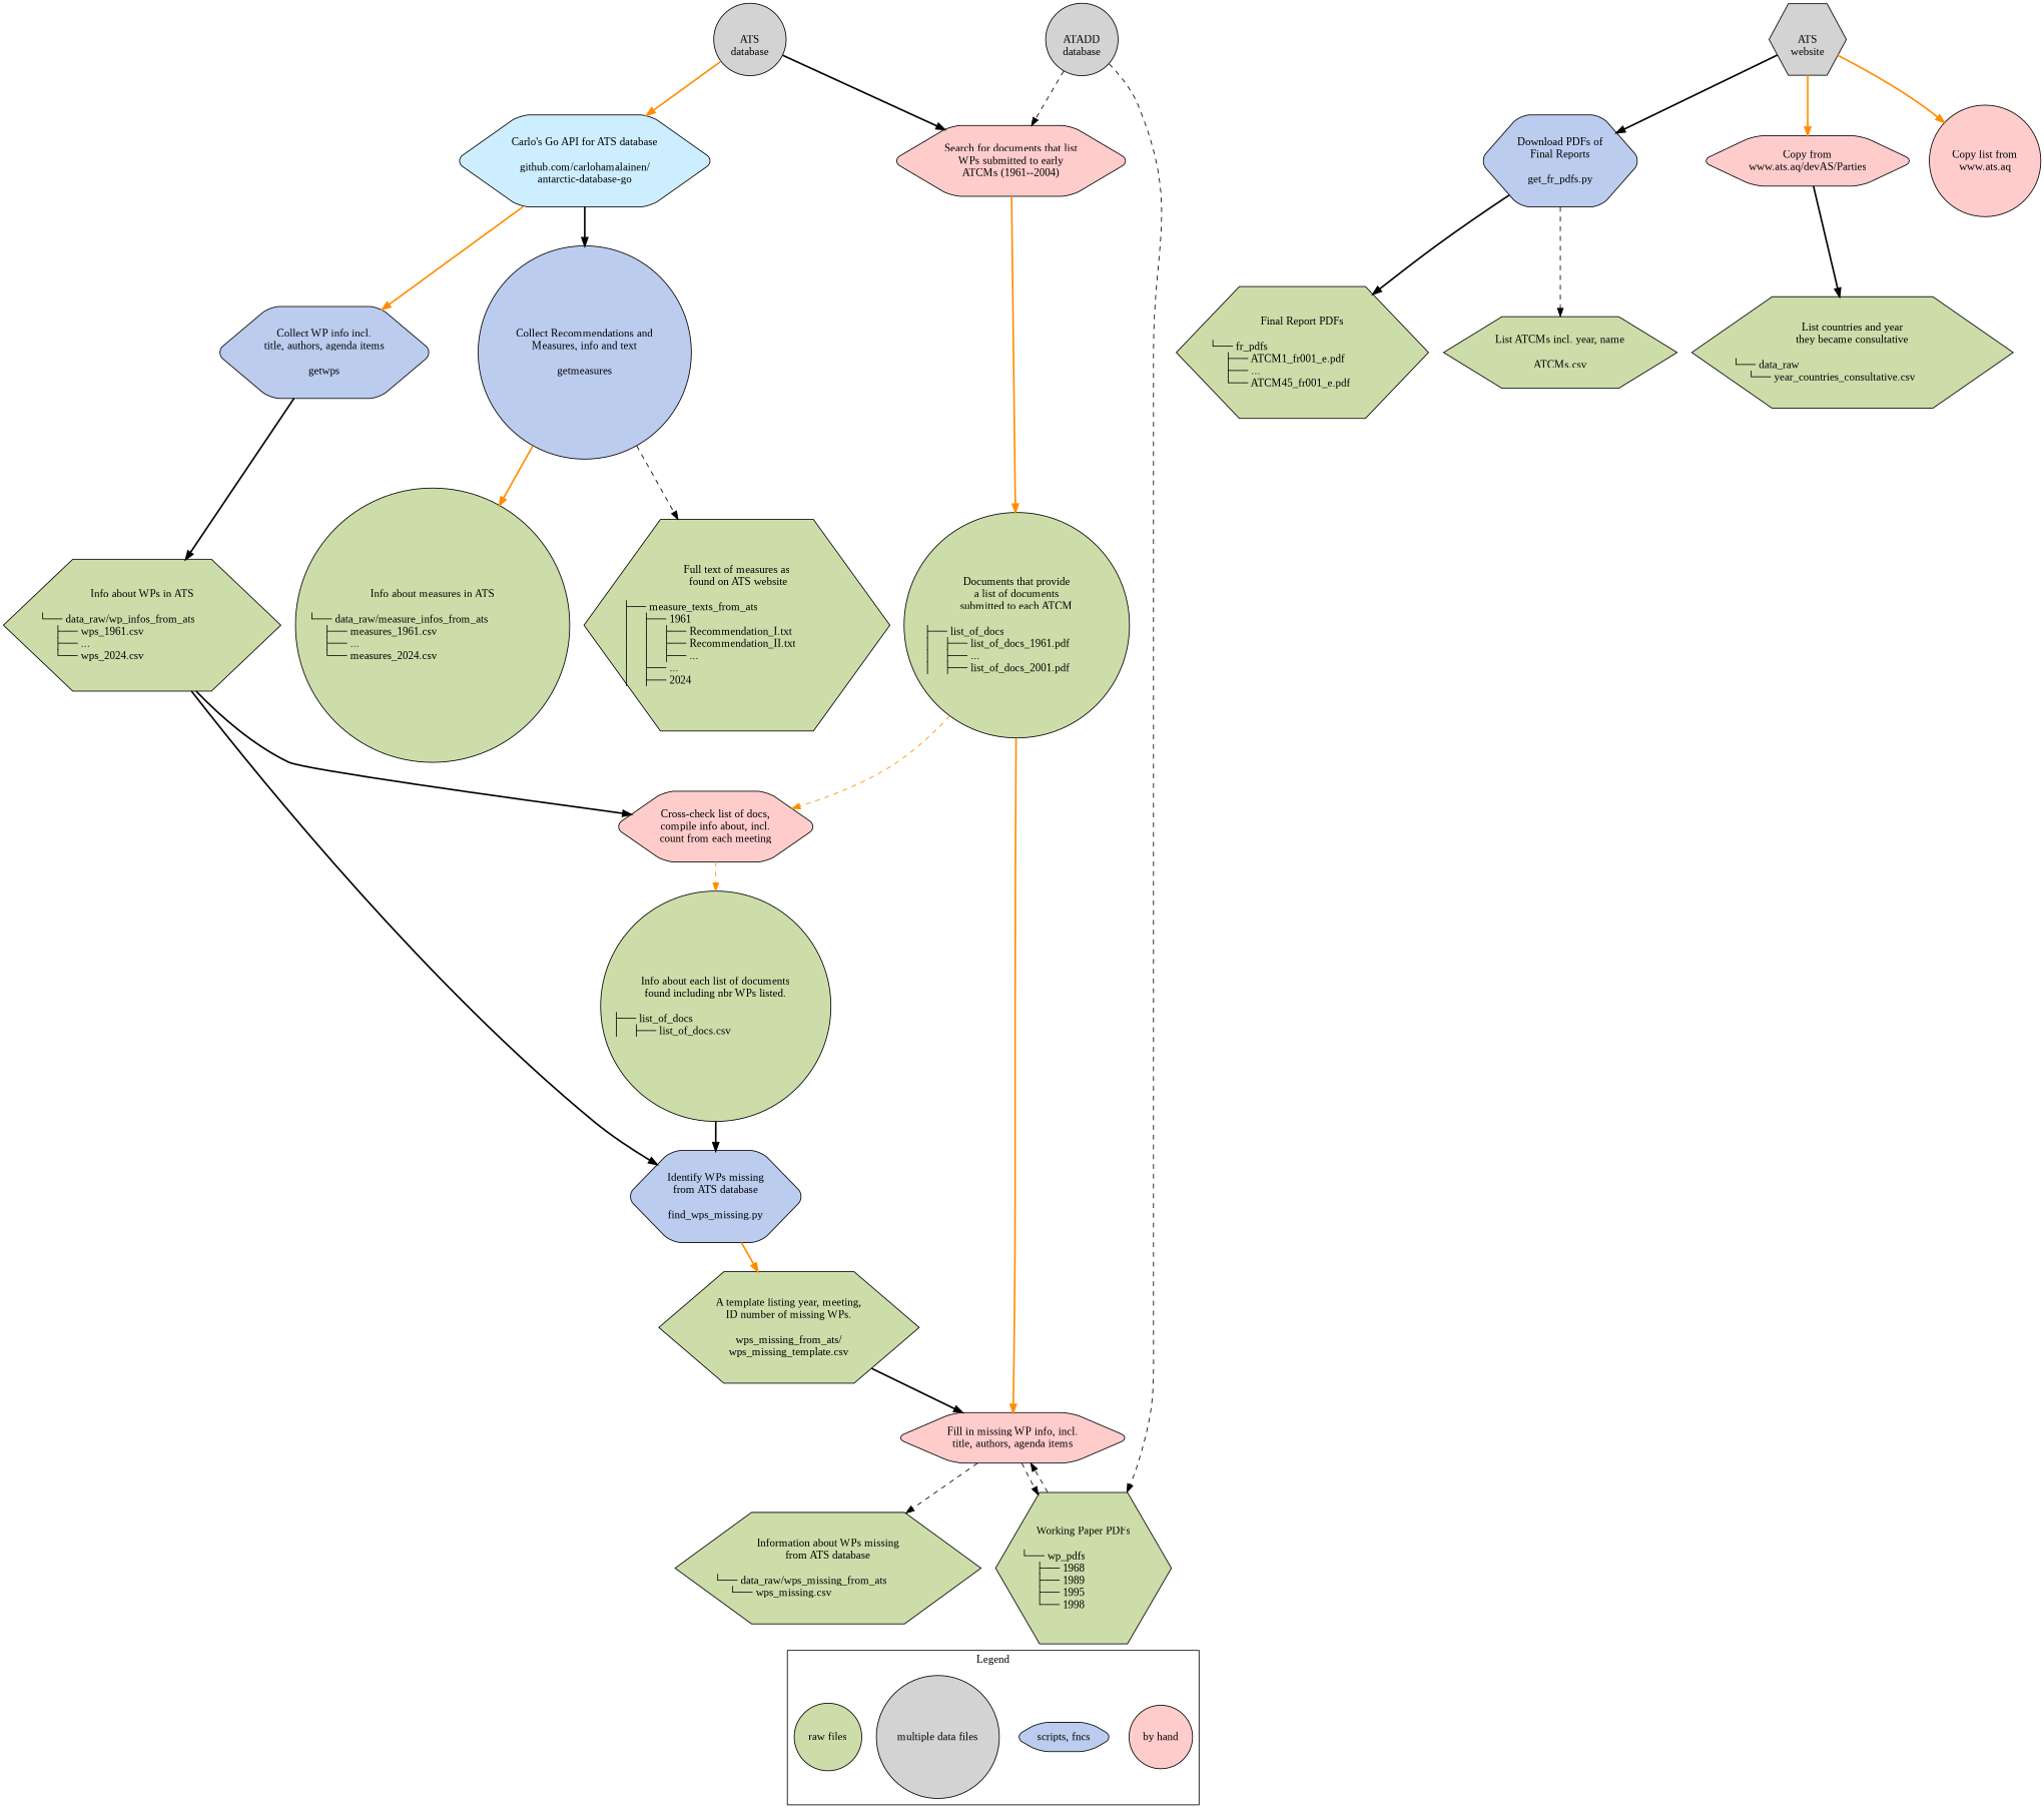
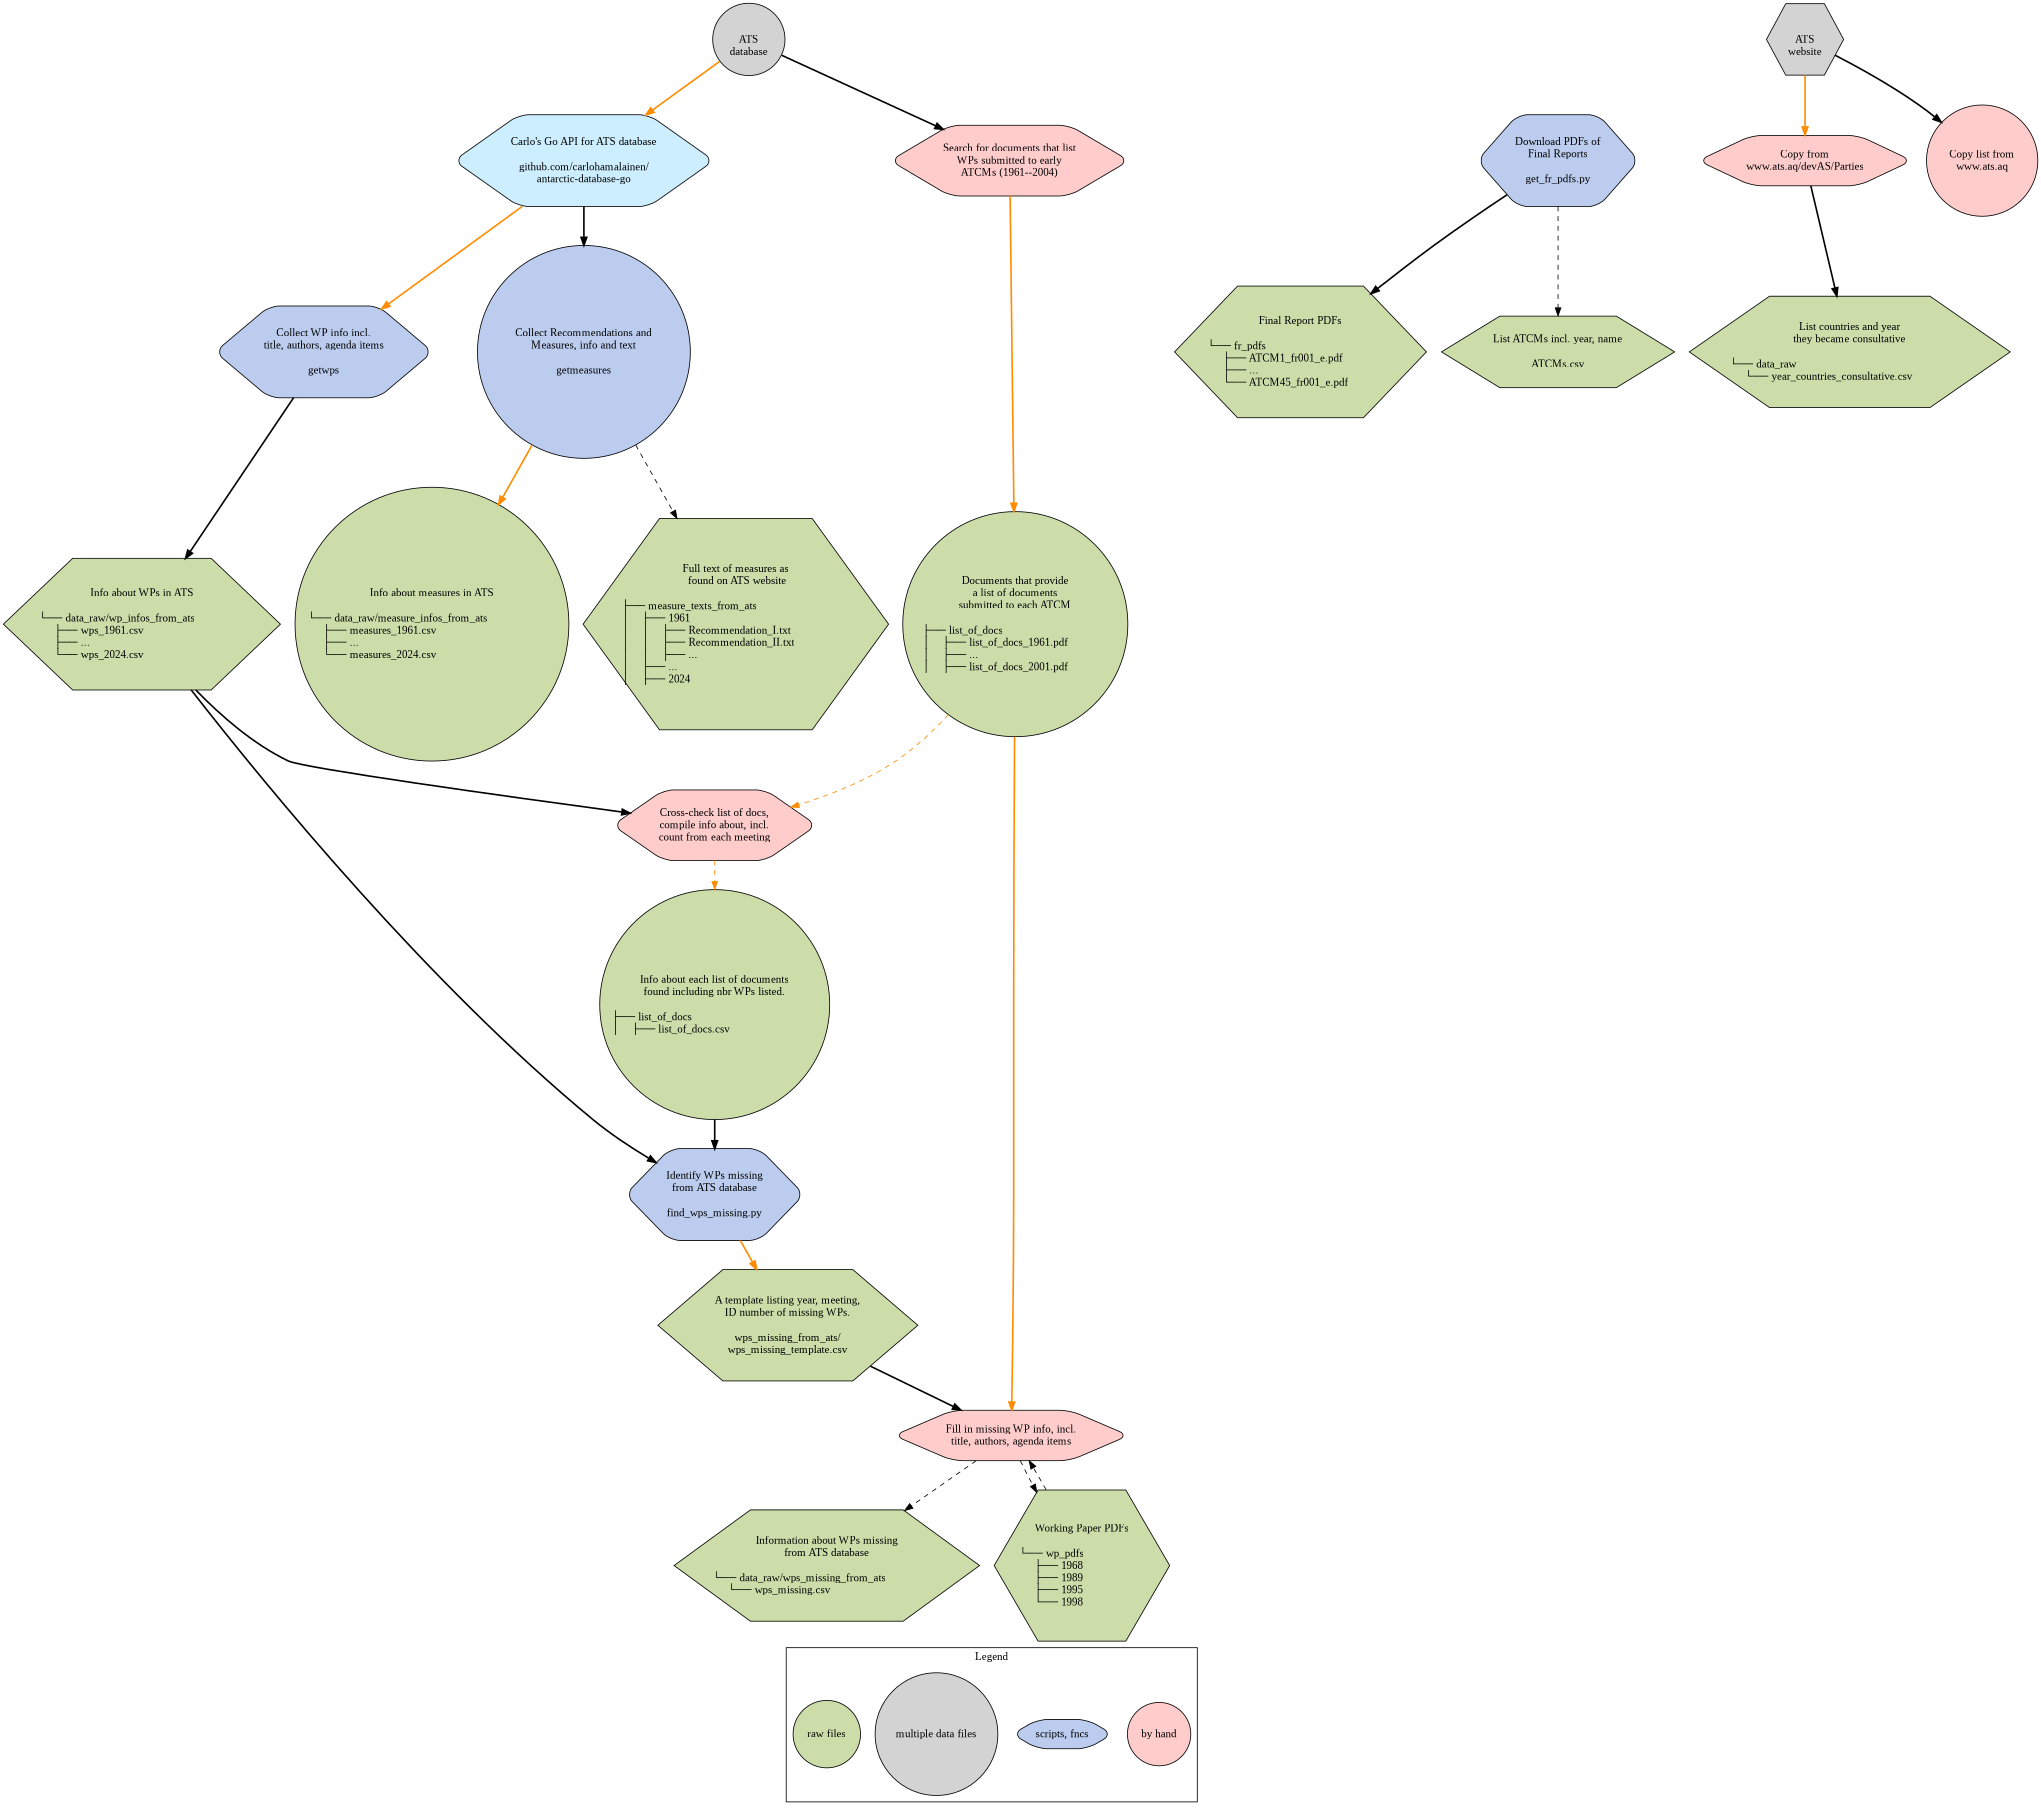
  digraph {
    fontname="Liberation Serif"
    rankdir=TD
    node [color=black fillcolor="#ccddaa" fontname="Liberation Serif" shape=hexagon style=filled]
    edge [color=black fontname="Liberation Serif" style=bold]
    n1 [fillcolor=lightgray label="\nATS\ndatabase" shape=circle]
-   n2 [fillcolor=lightgray label="\nATADD\ndatabase" shape=circle]
    n3 [fillcolor=lightgray label="\nATS\nwebsite"]
    n4 [fillcolor="#cceeff" label="Carlo's Go API for ATS database\n\ngithub.com/carlohamalainen/\nantarctic-database-go" style="rounded, filled"]
    n5 [fillcolor="#bbccee" label="Collect WP info incl.\ntitle, authors, agenda items\n\ngetwps" style="rounded, filled"]
    n6 [fillcolor="#bbccee" label="Collect Recommendations and\nMeasures, info and text\n\ngetmeasures" shape=circle style="rounded, filled"]
    n7 [fillcolor="#bbccee" label="Identify WPs missing\nfrom ATS database\n\nfind_wps_missing.py" style="rounded, filled"]
    n8 [fillcolor="#bbccee" label="Download PDFs of\nFinal Reports\n\nget_fr_pdfs.py" style="rounded, filled"]
    n9 [label="Info about WPs in ATS\n\l└── data_raw/wp_infos_from_ats\l     ├── wps_1961.csv\l     ├── ...\l     └── wps_2024.csv\l"]
    n10 [label="Info about measures in ATS\n\l└── data_raw/measure_infos_from_ats\l     ├── measures_1961.csv\l     ├── ...\l     └── measures_2024.csv\l" shape=circle]
    n11 [label="Full text of measures as\n found on ATS website\n\l├── measure_texts_from_ats\l│    ├── 1961\l│    │    ├── Recommendation_I.txt\l│    │    ├── Recommendation_II.txt\l│    │    ├── ...\l│    ├── ...\l│    ├── 2024\l"]
    n12 [label="Documents that provide\na list of documents\nsubmitted to each ATCM\n\l├── list_of_docs\l│    ├── list_of_docs_1961.pdf\l│    ├── ...\l│    ├── list_of_docs_2001.pdf\l" shape=circle]
    n13 [label="Info about each list of documents\nfound including nbr WPs listed.\n\n├── list_of_docs\l│    ├── list_of_docs.csv\l" shape=circle]
    n14 [label="A template listing year, meeting,\nID number of missing WPs.\n\nwps_missing_from_ats/\nwps_missing_template.csv"]
    n15 [label="Information about WPs missing\nfrom ATS database\n\l└── data_raw/wps_missing_from_ats\l     └── wps_missing.csv\l"]
    n16 [label="Working Paper PDFs\n\n└── wp_pdfs\l     ├── 1968\l     ├── 1989\l     ├── 1995\l     └── 1998\l"]
    n17 [label="Final Report PDFs\n\n└── fr_pdfs\l     ├── ATCM1_fr001_e.pdf\l     ├── ...\l     └── ATCM45_fr001_e.pdf\l"]
    n18 [label="List countries and year\nthey became consultative\n\l└── data_raw\l     └── year_countries_consultative.csv\l"]
    n19 [label="List ATCMs incl. year, name\n\nATCMs.csv"]
    n20 [fillcolor="#ffcccc" label="Search for documents that list\nWPs submitted to early\nATCMs (1961--2004)" style="rounded, filled"]
    n21 [fillcolor="#ffcccc" label="Cross-check list of docs,\ncompile info about, incl.\ncount from each meeting" style="rounded, filled"]
    n22 [fillcolor="#ffcccc" label="Fill in missing WP info, incl.\ntitle, authors, agenda items" style="rounded, filled"]
    n23 [fillcolor="#ffcccc" label="Copy from\nwww.ats.aq/devAS/Parties" style="rounded, filled"]
    n24 [fillcolor="#ffcccc" label="Copy list from\nwww.ats.aq" shape=circle style="rounded, filled"]
    n25 [fillcolor="#ffcccc" label="by hand" shape=circle style="rounded, filled"]
    n26 [fillcolor="#bbccee" label="scripts, fncs" style="rounded, filled"]
    n27 [fillcolor=lightgray label="multiple data files" shape=circle]
    n28 [label="raw files" shape=circle]
    subgraph sub_1 {
      subgraph sub_2 {
        rank=source
        n1
-       n2
        n3
      }
    }
    subgraph sub_3 {
      n4
    }
    subgraph sub_4 {
      subgraph sub_5 {
        n5
        n6
        n7
        n8
      }
      subgraph sub_6 {
      }
      subgraph sub_7 {
        n9
        n10
        n11
        n12
        n13
        n14
        n15
        n16
        n17
        n18
        n19
      }
      subgraph sub_8 {
      }
    }
    subgraph sub_9 {
      n20
      n21
      n22
      n23
      n24
    }
    subgraph sub_10 {
    }
    subgraph cluster_11 {
      label=Legend
      subgraph sub_12 {
        label=Legend
        rank=same
        n25
        n26
        n27
        n28
      }
    }
    n1 -> n4 [color=darkorange]
    n1 -> n20
-   n2 -> n16 [style=dashed]
-   n2 -> n20 [style=dashed]
-   n3 -> n8
    n3 -> n23 [color=darkorange]
-   n3 -> n24 [color=darkorange]
+   n3 -> n24
    n4 -> n5 [color=darkorange]
    n4 -> n6
    n5 -> n9
    n6 -> n10 [color=darkorange]
    n6 -> n11 [style=dashed]
    n7 -> n14 [color=darkorange]
    n8 -> n17
    n8 -> n19 [style=dashed]
    n9 -> n7
    n9 -> n21
    n12 -> n21 [color=darkorange style=dashed]
    n12 -> n22 [color=darkorange]
    n13 -> n7
    n14 -> n22
    n15 -> n28 [style=invis color=""]
    n16 -> n22 [style=dashed]
    n20 -> n12 [color=darkorange]
    n21 -> n13 [color=darkorange style=dashed]
    n22 -> n15 [style=dashed]
    n22 -> n16 [style=dashed]
    n23 -> n18
  }
